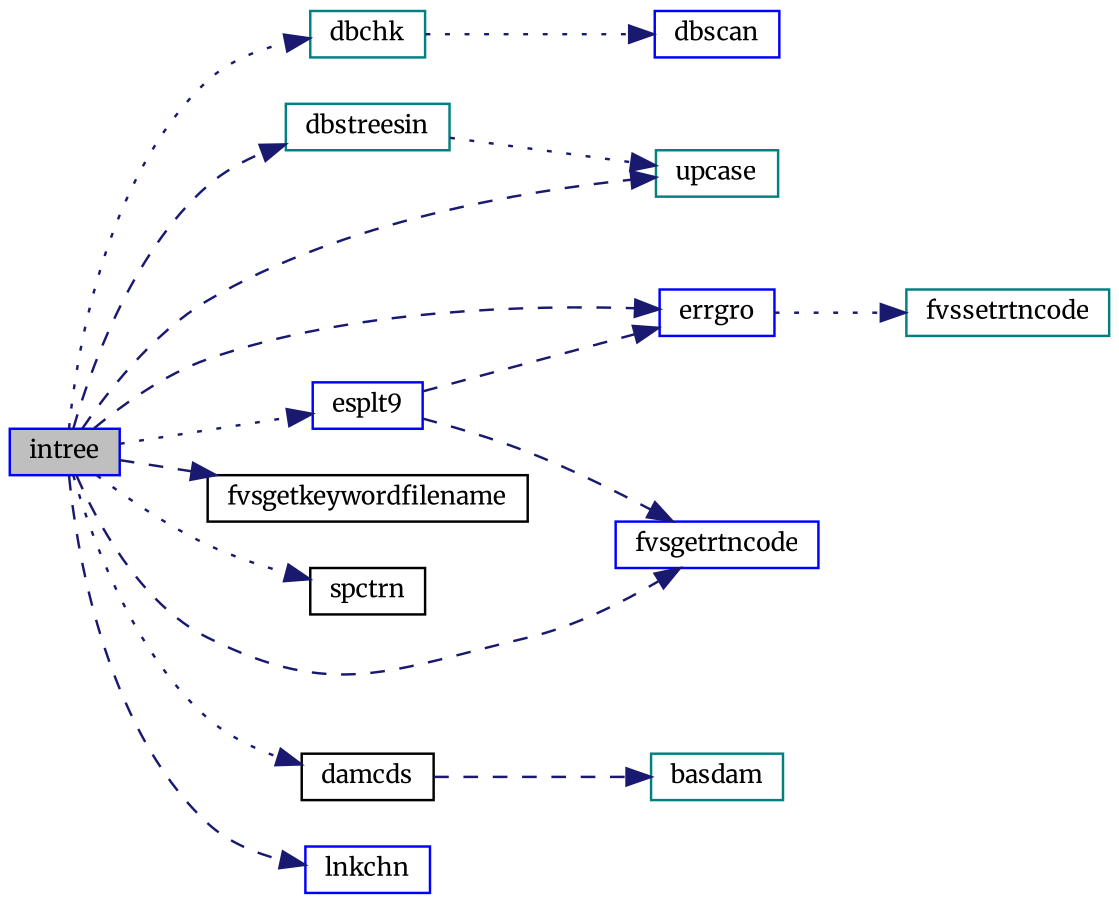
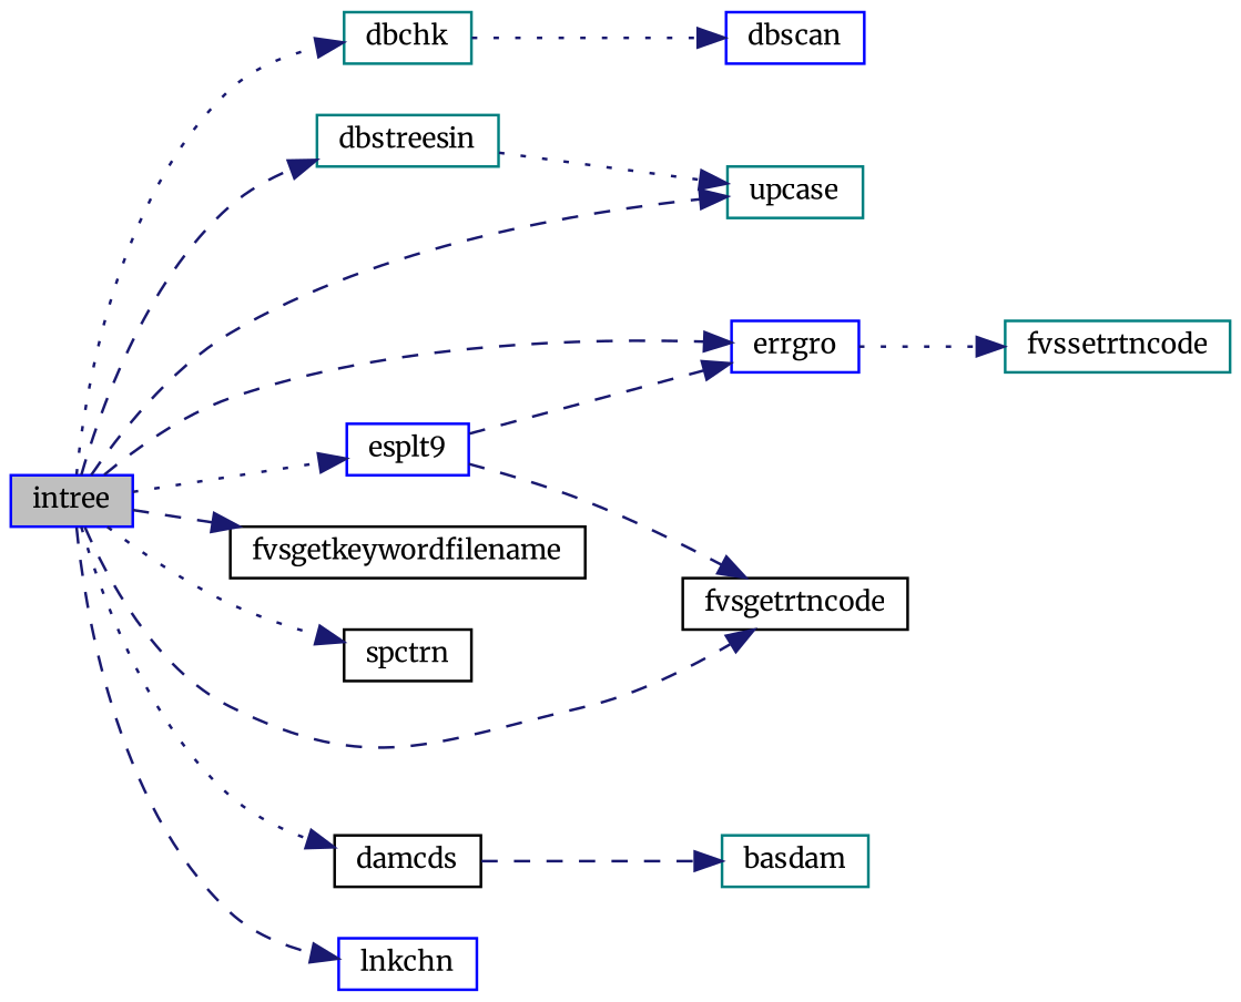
  digraph {
    fontname=Merriweather
    rankdir=LR
    node [color=blue fillcolor=white fontname=Merriweather fontsize=10 shape=record style=filled]
    edge [color=midnightblue fontname=Merriweather fontsize=10 labelfontname=Helvetica labelfontsize=10 style=dashed]
    n1 [fillcolor=grey75 fontcolor=black height=0.2 label=intree width=0.4]
    n2 [color=teal height=0.2 label=dbchk width=0.4]
    n3 [height=0.2 label=errgro width=0.4]
-   n4 [height=0.2 label=fvsgetrtncode width=0.4]
+   n4 [color=black height=0.2 label=fvsgetrtncode width=0.4]
    n5 [color=teal height=0.2 label=dbstreesin width=0.4]
    n6 [color=teal height=0.2 label=upcase width=0.4]
    n7 [color=black height=0.2 label=fvsgetkeywordfilename width=0.4]
    n8 [color=black height=0.2 label=spctrn width=0.4]
    n9 [height=0.2 label=esplt9 width=0.4]
    n10 [color=black height=0.2 label=damcds width=0.4]
    n11 [height=0.2 label=lnkchn width=0.4]
    n12 [height=0.2 label=dbscan width=0.4]
    n13 [color=teal height=0.2 label=fvssetrtncode width=0.4]
    n14 [color=teal height=0.2 label=basdam width=0.4]
    n1 -> n2 [style=dotted]
    n1 -> n3
    n1 -> n4
    n1 -> n5
    n1 -> n6
    n1 -> n7
    n1 -> n8 [style=dotted]
    n1 -> n9 [style=dotted]
    n1 -> n10 [style=dotted]
    n1 -> n11
    n2 -> n12 [style=dotted]
    n3 -> n13 [style=dotted]
    n5 -> n6 [style=dotted]
    n9 -> n3
    n9 -> n4
    n10 -> n14
  }
